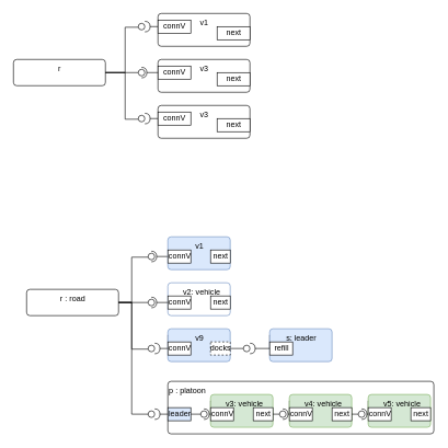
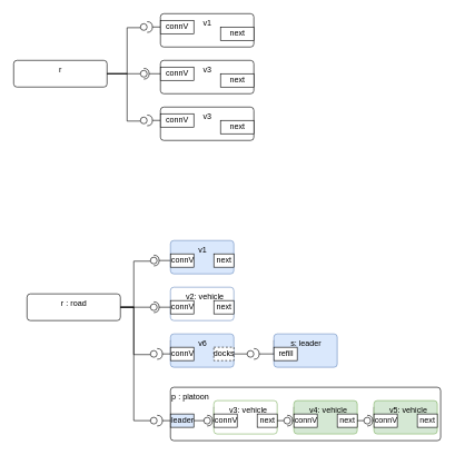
  <mxCell id="0" />
  <mxCell id="1" parent="0" />
  <mxCell id="2" value="r" style="html=1;align=center;verticalAlign=top;rounded=1;absoluteArcSize=1;arcSize=10;dashed=0;" vertex="1" parent="1"><mxGeometry x="20" y="90" width="140" height="40" as="geometry" /></mxCell>
  <mxCell id="3" value="" style="rounded=0;orthogonalLoop=1;jettySize=auto;html=1;endArrow=none;endFill=0;exitX=1;exitY=0.5;exitDx=0;exitDy=0;entryX=0.2;entryY=0.6;entryDx=0;entryDy=0;entryPerimeter=0;" edge="1" target="5" parent="1" source="2"><mxGeometry relative="1" as="geometry"><mxPoint x="300" y="235" as="sourcePoint" /><mxPoint x="190" y="-65" as="targetPoint" /><Array as="points"><mxPoint x="190" y="110" /><mxPoint x="190" y="41" /></Array></mxGeometry></mxCell>
  <mxCell id="4" value="" style="rounded=0;orthogonalLoop=1;jettySize=auto;html=1;endArrow=halfCircle;endFill=0;endSize=6;strokeWidth=1;exitX=0;exitY=0.5;exitDx=0;exitDy=0;" edge="1" parent="1" source="7"><mxGeometry relative="1" as="geometry"><mxPoint x="450" y="220" as="sourcePoint" /><mxPoint x="220" y="40" as="targetPoint" /></mxGeometry></mxCell>
  <mxCell id="5" value="" style="ellipse;whiteSpace=wrap;html=1;fontFamily=Helvetica;fontSize=12;fontColor=#000000;align=center;strokeColor=#000000;fillColor=#ffffff;points=[];aspect=fixed;resizable=0;" vertex="1" parent="1"><mxGeometry x="210" y="35" width="10" height="10" as="geometry" /></mxCell>
  <mxCell id="6" value="v1" style="html=1;align=center;verticalAlign=top;rounded=1;absoluteArcSize=1;arcSize=10;dashed=0;" vertex="1" parent="1"><mxGeometry x="240" y="20" width="140" height="50" as="geometry" /></mxCell>
  <mxCell id="7" value="connV" style="html=1;" vertex="1" parent="1"><mxGeometry x="240" y="30" width="50" height="20" as="geometry" /></mxCell>
  <mxCell id="8" value="next" style="html=1;" vertex="1" parent="1"><mxGeometry x="330" y="40" width="50" height="20" as="geometry" /></mxCell>
  <mxCell id="9" value="" style="rounded=0;orthogonalLoop=1;jettySize=auto;html=1;endArrow=none;endFill=0;entryX=0.2;entryY=0.6;entryDx=0;entryDy=0;entryPerimeter=0;" edge="1" parent="1" target="11"><mxGeometry relative="1" as="geometry"><mxPoint x="160" y="110" as="sourcePoint" /><mxPoint x="190" y="185" as="targetPoint" /><Array as="points"><mxPoint x="190" y="110" /><mxPoint x="190" y="181" /></Array></mxGeometry></mxCell>
  <mxCell id="10" value="" style="rounded=0;orthogonalLoop=1;jettySize=auto;html=1;endArrow=halfCircle;endFill=0;endSize=6;strokeWidth=1;exitX=0;exitY=0.5;exitDx=0;exitDy=0;" edge="1" parent="1" source="13"><mxGeometry relative="1" as="geometry"><mxPoint x="450" y="360" as="sourcePoint" /><mxPoint x="220" y="180" as="targetPoint" /></mxGeometry></mxCell>
  <mxCell id="11" value="" style="ellipse;whiteSpace=wrap;html=1;fontFamily=Helvetica;fontSize=12;fontColor=#000000;align=center;strokeColor=#000000;fillColor=#ffffff;points=[];aspect=fixed;resizable=0;" vertex="1" parent="1"><mxGeometry x="210" y="175" width="10" height="10" as="geometry" /></mxCell>
  <mxCell id="12" value="v3" style="html=1;align=center;verticalAlign=top;rounded=1;absoluteArcSize=1;arcSize=10;dashed=0;" vertex="1" parent="1"><mxGeometry x="240" y="160" width="140" height="50" as="geometry" /></mxCell>
  <mxCell id="13" value="connV" style="html=1;" vertex="1" parent="1"><mxGeometry x="240" y="170" width="50" height="20" as="geometry" /></mxCell>
  <mxCell id="14" value="next" style="html=1;" vertex="1" parent="1"><mxGeometry x="330" y="180" width="50" height="20" as="geometry" /></mxCell>
  <mxCell id="15" value="v3" style="html=1;align=center;verticalAlign=top;rounded=1;absoluteArcSize=1;arcSize=10;dashed=0;" vertex="1" parent="1"><mxGeometry x="240" y="90" width="140" height="50" as="geometry" /></mxCell>
  <mxCell id="16" value="connV" style="html=1;" vertex="1" parent="1"><mxGeometry x="240" y="100" width="50" height="20" as="geometry" /></mxCell>
  <mxCell id="17" value="next" style="html=1;" vertex="1" parent="1"><mxGeometry x="330" y="110" width="50" height="20" as="geometry" /></mxCell>
  <mxCell id="18" value="" style="rounded=0;orthogonalLoop=1;jettySize=auto;html=1;endArrow=none;endFill=0;exitX=1;exitY=0.5;exitDx=0;exitDy=0;" edge="1" target="20" parent="1" source="2"><mxGeometry relative="1" as="geometry"><mxPoint x="220" y="105" as="sourcePoint" /></mxGeometry></mxCell>
  <mxCell id="19" value="" style="rounded=0;orthogonalLoop=1;jettySize=auto;html=1;endArrow=halfCircle;endFill=0;entryX=0.5;entryY=0.5;entryDx=0;entryDy=0;endSize=6;strokeWidth=1;exitX=0;exitY=0.5;exitDx=0;exitDy=0;" edge="1" target="20" parent="1" source="16"><mxGeometry relative="1" as="geometry"><mxPoint x="30" y="185" as="sourcePoint" /></mxGeometry></mxCell>
  <mxCell id="20" value="" style="ellipse;whiteSpace=wrap;html=1;fontFamily=Helvetica;fontSize=12;fontColor=#000000;align=center;strokeColor=#000000;fillColor=#ffffff;points=[];aspect=fixed;resizable=0;" vertex="1" parent="1"><mxGeometry x="210" y="105" width="10" height="10" as="geometry" /></mxCell>
  <mxCell id="21" value="r : road" style="html=1;align=center;verticalAlign=top;rounded=1;absoluteArcSize=1;arcSize=10;dashed=0;" vertex="1" parent="1"><mxGeometry x="40" y="440" width="140" height="40" as="geometry" /></mxCell>
  <mxCell id="22" value="" style="rounded=0;orthogonalLoop=1;jettySize=auto;html=1;endArrow=none;endFill=0;exitX=1;exitY=0.5;exitDx=0;exitDy=0;entryX=0.2;entryY=0.6;entryDx=0;entryDy=0;entryPerimeter=0;" edge="1" parent="1" source="21" target="24"><mxGeometry relative="1" as="geometry"><mxPoint x="315" y="575" as="sourcePoint" /><mxPoint x="205" y="275" as="targetPoint" /><Array as="points"><mxPoint x="200" y="460" /><mxPoint x="200" y="391" /></Array></mxGeometry></mxCell>
  <mxCell id="23" value="" style="rounded=0;orthogonalLoop=1;jettySize=auto;html=1;endArrow=halfCircle;endFill=0;endSize=6;strokeWidth=1;exitX=0;exitY=0.5;exitDx=0;exitDy=0;entryX=0.5;entryY=0.5;entryDx=0;entryDy=0;entryPerimeter=0;" edge="1" parent="1" source="26" target="24"><mxGeometry relative="1" as="geometry"><mxPoint x="465" y="560" as="sourcePoint" /><mxPoint x="235" y="380" as="targetPoint" /></mxGeometry></mxCell>
  <mxCell id="24" value="" style="ellipse;whiteSpace=wrap;html=1;fontFamily=Helvetica;fontSize=12;fontColor=#000000;align=center;strokeColor=#000000;fillColor=#ffffff;points=[];aspect=fixed;resizable=0;" vertex="1" parent="1"><mxGeometry x="225" y="385" width="10" height="10" as="geometry" /></mxCell>
  <mxCell id="25" value="v1" style="html=1;align=center;verticalAlign=top;rounded=1;absoluteArcSize=1;arcSize=10;dashed=0;fillColor=#dae8fc;strokeColor=#6c8ebf;" vertex="1" parent="1"><mxGeometry x="255" y="360" width="95" height="50" as="geometry" /></mxCell>
  <mxCell id="26" value="connV" style="html=1;" vertex="1" parent="1"><mxGeometry x="255" y="380" width="35" height="20" as="geometry" /></mxCell>
  <mxCell id="27" value="next" style="html=1;" vertex="1" parent="1"><mxGeometry x="320" y="380" width="30" height="20" as="geometry" /></mxCell>
  <mxCell id="28" value="connV" style="html=1;" vertex="1" parent="1"><mxGeometry x="255" y="510" width="50" height="20" as="geometry" /></mxCell>
  <mxCell id="29" value="&lt;div align=&quot;right&quot;&gt;&amp;nbsp; v2: vehicle&lt;br&gt;&lt;/div&gt;" style="html=1;align=center;verticalAlign=top;rounded=1;absoluteArcSize=1;arcSize=10;dashed=0;fillColor=#ffffff;strokeColor=#6c8ebf;" vertex="1" parent="1"><mxGeometry x="255" y="430" width="95" height="50" as="geometry" /></mxCell>
  <mxCell id="30" value="connV" style="html=1;" vertex="1" parent="1"><mxGeometry x="255" y="450" width="35" height="20" as="geometry" /></mxCell>
  <mxCell id="31" value="next" style="html=1;" vertex="1" parent="1"><mxGeometry x="320" y="450" width="30" height="20" as="geometry" /></mxCell>
  <mxCell id="32" value="" style="rounded=0;orthogonalLoop=1;jettySize=auto;html=1;endArrow=none;endFill=0;exitX=1;exitY=0.5;exitDx=0;exitDy=0;" edge="1" parent="1" source="21" target="34"><mxGeometry relative="1" as="geometry"><mxPoint x="235" y="445" as="sourcePoint" /></mxGeometry></mxCell>
  <mxCell id="33" value="" style="rounded=0;orthogonalLoop=1;jettySize=auto;html=1;endArrow=halfCircle;endFill=0;entryX=0.5;entryY=0.5;entryDx=0;entryDy=0;endSize=6;strokeWidth=1;exitX=0;exitY=0.5;exitDx=0;exitDy=0;" edge="1" parent="1" source="30" target="34"><mxGeometry relative="1" as="geometry"><mxPoint x="45" y="525" as="sourcePoint" /></mxGeometry></mxCell>
  <mxCell id="34" value="" style="ellipse;whiteSpace=wrap;html=1;fontFamily=Helvetica;fontSize=12;fontColor=#000000;align=center;strokeColor=#000000;fillColor=#ffffff;points=[];aspect=fixed;resizable=0;" vertex="1" parent="1"><mxGeometry x="225" y="455" width="10" height="10" as="geometry" /></mxCell>
  <mxCell id="35" value="p : platoon" style="html=1;align=left;verticalAlign=top;rounded=1;absoluteArcSize=1;arcSize=10;dashed=0;" vertex="1" parent="1"><mxGeometry x="255" y="580" width="405" height="80" as="geometry" /></mxCell>
  <mxCell id="36" value="leader" style="html=1;fillColor=#dae8fc;" vertex="1" parent="1"><mxGeometry x="255" y="620" width="35" height="20" as="geometry" /></mxCell>
- <mxCell id="37" value="v9" style="html=1;align=center;verticalAlign=top;rounded=1;absoluteArcSize=1;arcSize=10;dashed=0;fillColor=#dae8fc;strokeColor=#6c8ebf;" vertex="1" parent="1"><mxGeometry x="255" y="500" width="95" height="50" as="geometry" /></mxCell>
+ <mxCell id="37" value="v6" style="html=1;align=center;verticalAlign=top;rounded=1;absoluteArcSize=1;arcSize=10;dashed=0;fillColor=#dae8fc;strokeColor=#6c8ebf;" vertex="1" parent="1"><mxGeometry x="255" y="500" width="95" height="50" as="geometry" /></mxCell>
  <mxCell id="38" value="connV" style="html=1;" vertex="1" parent="1"><mxGeometry x="255" y="520" width="35" height="20" as="geometry" /></mxCell>
  <mxCell id="39" value="docks" style="html=1;dashed=1;" vertex="1" parent="1"><mxGeometry x="320" y="520" width="30" height="20" as="geometry" /></mxCell>
  <mxCell id="40" value="" style="rounded=0;orthogonalLoop=1;jettySize=auto;html=1;endArrow=none;endFill=0;exitX=1;exitY=0.5;exitDx=0;exitDy=0;entryX=0.2;entryY=0.6;entryDx=0;entryDy=0;entryPerimeter=0;" edge="1" parent="1" source="21" target="41"><mxGeometry relative="1" as="geometry"><mxPoint x="178" y="579" as="sourcePoint" /><mxPoint x="210" y="530" as="targetPoint" /><Array as="points"><mxPoint x="200" y="460" /><mxPoint x="200" y="531" /></Array></mxGeometry></mxCell>
  <mxCell id="41" value="" style="ellipse;whiteSpace=wrap;html=1;fontFamily=Helvetica;fontSize=12;fontColor=#000000;align=center;strokeColor=#000000;fillColor=#ffffff;points=[];aspect=fixed;resizable=0;" vertex="1" parent="1"><mxGeometry x="225" y="525" width="10" height="10" as="geometry" /></mxCell>
  <mxCell id="42" value="" style="rounded=0;orthogonalLoop=1;jettySize=auto;html=1;endArrow=halfCircle;endFill=0;endSize=6;strokeWidth=1;exitX=0;exitY=0.5;exitDx=0;exitDy=0;" edge="1" parent="1" source="38" target="41"><mxGeometry relative="1" as="geometry"><mxPoint x="255" y="530" as="sourcePoint" /><mxPoint x="230" y="530" as="targetPoint" /><Array as="points" /></mxGeometry></mxCell>
  <mxCell id="43" value="connV" style="html=1;" vertex="1" parent="1"><mxGeometry x="320" y="610" width="50" height="20" as="geometry" /></mxCell>
- <mxCell id="44" value="&lt;div align=&quot;right&quot;&gt;&amp;nbsp; v3: vehicle&lt;br&gt;&lt;/div&gt;" style="html=1;align=center;verticalAlign=top;rounded=1;absoluteArcSize=1;arcSize=10;dashed=0;fillColor=#d5e8d4;strokeColor=#82b366;" vertex="1" parent="1"><mxGeometry x="320" y="600" width="95" height="50" as="geometry" /></mxCell>
+ <mxCell id="44" value="&lt;div align=&quot;right&quot;&gt;&amp;nbsp; v3: vehicle&lt;br&gt;&lt;/div&gt;" style="html=1;align=center;verticalAlign=top;rounded=1;absoluteArcSize=1;arcSize=10;dashed=0;fillColor=#ffffff;strokeColor=#82b366;" vertex="1" parent="1"><mxGeometry x="320" y="600" width="95" height="50" as="geometry" /></mxCell>
  <mxCell id="45" value="connV" style="html=1;" vertex="1" parent="1"><mxGeometry x="320" y="620" width="35" height="20" as="geometry" /></mxCell>
  <mxCell id="46" value="next" style="html=1;" vertex="1" parent="1"><mxGeometry x="385" y="620" width="30" height="20" as="geometry" /></mxCell>
  <mxCell id="47" value="" style="rounded=0;orthogonalLoop=1;jettySize=auto;html=1;endArrow=none;endFill=0;exitX=1;exitY=0.5;exitDx=0;exitDy=0;" edge="1" parent="1" source="36"><mxGeometry relative="1" as="geometry"><mxPoint x="300" y="630" as="sourcePoint" /><mxPoint x="310" y="630" as="targetPoint" /><Array as="points" /></mxGeometry></mxCell>
  <mxCell id="48" value="" style="rounded=0;orthogonalLoop=1;jettySize=auto;html=1;endArrow=halfCircle;endFill=0;endSize=6;strokeWidth=1;" edge="1" parent="1"><mxGeometry relative="1" as="geometry"><mxPoint x="313" y="630" as="sourcePoint" /><mxPoint x="313" y="630" as="targetPoint" /></mxGeometry></mxCell>
  <mxCell id="49" value="" style="ellipse;whiteSpace=wrap;html=1;fontFamily=Helvetica;fontSize=12;fontColor=#000000;align=center;strokeColor=#000000;fillColor=#ffffff;points=[];aspect=fixed;resizable=0;" vertex="1" parent="1"><mxGeometry x="305" y="625" width="10" height="10" as="geometry" /></mxCell>
  <mxCell id="50" value="connV" style="html=1;" vertex="1" parent="1"><mxGeometry x="440" y="610" width="50" height="20" as="geometry" /></mxCell>
  <mxCell id="51" value="&lt;div align=&quot;right&quot;&gt;&amp;nbsp; v4: vehicle&lt;br&gt;&lt;/div&gt;" style="html=1;align=center;verticalAlign=top;rounded=1;absoluteArcSize=1;arcSize=10;dashed=0;fillColor=#d5e8d4;strokeColor=#82b366;" vertex="1" parent="1"><mxGeometry x="440" y="600" width="95" height="50" as="geometry" /></mxCell>
  <mxCell id="52" value="connV" style="html=1;" vertex="1" parent="1"><mxGeometry x="440" y="620" width="35" height="20" as="geometry" /></mxCell>
  <mxCell id="53" value="next" style="html=1;" vertex="1" parent="1"><mxGeometry x="505" y="620" width="30" height="20" as="geometry" /></mxCell>
  <mxCell id="54" value="" style="rounded=0;orthogonalLoop=1;jettySize=auto;html=1;endArrow=none;endFill=0;" edge="1" parent="1" target="56"><mxGeometry relative="1" as="geometry"><mxPoint x="415" y="630" as="sourcePoint" /></mxGeometry></mxCell>
  <mxCell id="55" value="" style="rounded=0;orthogonalLoop=1;jettySize=auto;html=1;endArrow=halfCircle;endFill=0;entryX=0.155;entryY=0.625;entryDx=0;entryDy=0;endSize=6;strokeWidth=1;exitX=0;exitY=0.5;exitDx=0;exitDy=0;entryPerimeter=0;" edge="1" parent="1" source="52"><mxGeometry relative="1" as="geometry"><mxPoint x="430" y="545" as="sourcePoint" /><mxPoint x="430.025" y="630" as="targetPoint" /></mxGeometry></mxCell>
  <mxCell id="56" value="" style="ellipse;whiteSpace=wrap;html=1;fontFamily=Helvetica;fontSize=12;fontColor=#000000;align=center;strokeColor=#000000;fillColor=#ffffff;points=[];aspect=fixed;resizable=0;" vertex="1" parent="1"><mxGeometry x="425" y="625" width="10" height="10" as="geometry" /></mxCell>
  <mxCell id="57" value="" style="rounded=0;orthogonalLoop=1;jettySize=auto;html=1;endArrow=halfCircle;endFill=0;entryX=0.5;entryY=0.5;entryDx=0;entryDy=0;endSize=6;strokeWidth=1;entryPerimeter=0;" edge="1" target="49" parent="1"><mxGeometry relative="1" as="geometry"><mxPoint x="320" y="630" as="sourcePoint" /><mxPoint x="400" y="525" as="targetPoint" /><Array as="points"><mxPoint x="320" y="630" /></Array></mxGeometry></mxCell>
  <mxCell id="58" value="connV" style="html=1;" vertex="1" parent="1"><mxGeometry x="560" y="610" width="50" height="20" as="geometry" /></mxCell>
  <mxCell id="59" value="&lt;div align=&quot;right&quot;&gt;&amp;nbsp; v5: vehicle&lt;br&gt;&lt;/div&gt;" style="html=1;align=center;verticalAlign=top;rounded=1;absoluteArcSize=1;arcSize=10;dashed=0;fillColor=#d5e8d4;strokeColor=#82b366;" vertex="1" parent="1"><mxGeometry x="560" y="600" width="95" height="50" as="geometry" /></mxCell>
  <mxCell id="60" value="connV" style="html=1;" vertex="1" parent="1"><mxGeometry x="560" y="620" width="35" height="20" as="geometry" /></mxCell>
  <mxCell id="61" value="next" style="html=1;" vertex="1" parent="1"><mxGeometry x="625" y="620" width="30" height="20" as="geometry" /></mxCell>
  <mxCell id="62" value="" style="rounded=0;orthogonalLoop=1;jettySize=auto;html=1;endArrow=none;endFill=0;" edge="1" parent="1" target="64"><mxGeometry relative="1" as="geometry"><mxPoint x="535" y="630" as="sourcePoint" /></mxGeometry></mxCell>
  <mxCell id="63" value="" style="rounded=0;orthogonalLoop=1;jettySize=auto;html=1;endArrow=halfCircle;endFill=0;entryX=0.155;entryY=0.625;entryDx=0;entryDy=0;endSize=6;strokeWidth=1;exitX=0;exitY=0.5;exitDx=0;exitDy=0;entryPerimeter=0;" edge="1" parent="1" source="60"><mxGeometry relative="1" as="geometry"><mxPoint x="550" y="545" as="sourcePoint" /><mxPoint x="550.025" y="630" as="targetPoint" /></mxGeometry></mxCell>
  <mxCell id="64" value="" style="ellipse;whiteSpace=wrap;html=1;fontFamily=Helvetica;fontSize=12;fontColor=#000000;align=center;strokeColor=#000000;fillColor=#ffffff;points=[];aspect=fixed;resizable=0;" vertex="1" parent="1"><mxGeometry x="545" y="625" width="10" height="10" as="geometry" /></mxCell>
  <mxCell id="65" value="connV" style="html=1;" vertex="1" parent="1"><mxGeometry x="410" y="510" width="50" height="20" as="geometry" /></mxCell>
  <mxCell id="66" value="s: leader" style="html=1;align=center;verticalAlign=top;rounded=1;absoluteArcSize=1;arcSize=10;dashed=0;fillColor=#dae8fc;strokeColor=#6c8ebf;" vertex="1" parent="1"><mxGeometry x="410" y="500" width="95" height="50" as="geometry" /></mxCell>
  <mxCell id="67" value="refill" style="html=1;" vertex="1" parent="1"><mxGeometry x="410" y="520" width="35" height="20" as="geometry" /></mxCell>
  <mxCell id="68" value="" style="rounded=0;orthogonalLoop=1;jettySize=auto;html=1;endArrow=none;endFill=0;exitX=1;exitY=0.5;exitDx=0;exitDy=0;" edge="1" target="70" parent="1" source="39"><mxGeometry relative="1" as="geometry"><mxPoint x="410" y="525" as="sourcePoint" /></mxGeometry></mxCell>
  <mxCell id="69" value="" style="rounded=0;orthogonalLoop=1;jettySize=auto;html=1;endArrow=halfCircle;endFill=0;endSize=6;strokeWidth=1;exitX=0;exitY=0.5;exitDx=0;exitDy=0;" edge="1" parent="1" source="67"><mxGeometry relative="1" as="geometry"><mxPoint x="450" y="525" as="sourcePoint" /><mxPoint x="380" y="530" as="targetPoint" /></mxGeometry></mxCell>
  <mxCell id="70" value="" style="ellipse;whiteSpace=wrap;html=1;fontFamily=Helvetica;fontSize=12;fontColor=#000000;align=center;strokeColor=#000000;fillColor=#ffffff;points=[];aspect=fixed;resizable=0;" vertex="1" parent="1"><mxGeometry x="370" y="525" width="10" height="10" as="geometry" /></mxCell>
  <mxCell id="71" value="" style="rounded=0;orthogonalLoop=1;jettySize=auto;html=1;endArrow=none;endFill=0;exitX=1;exitY=0.5;exitDx=0;exitDy=0;" edge="1" parent="1"><mxGeometry relative="1" as="geometry"><mxPoint x="180" y="460" as="sourcePoint" /><mxPoint x="227" y="630" as="targetPoint" /><Array as="points"><mxPoint x="200" y="460" /><mxPoint x="200" y="630" /></Array></mxGeometry></mxCell>
  <mxCell id="72" value="" style="ellipse;whiteSpace=wrap;html=1;fontFamily=Helvetica;fontSize=12;fontColor=#000000;align=center;strokeColor=#000000;fillColor=#ffffff;points=[];aspect=fixed;resizable=0;" vertex="1" parent="1"><mxGeometry x="225" y="625" width="10" height="10" as="geometry" /></mxCell>
  <mxCell id="73" value="" style="rounded=0;orthogonalLoop=1;jettySize=auto;html=1;endArrow=halfCircle;endFill=0;endSize=6;strokeWidth=1;exitX=0;exitY=0.5;exitDx=0;exitDy=0;" edge="1" parent="1" source="36" target="72"><mxGeometry relative="1" as="geometry"><mxPoint x="255" y="530" as="sourcePoint" /><mxPoint x="200" y="660" as="targetPoint" /><Array as="points" /></mxGeometry></mxCell>
